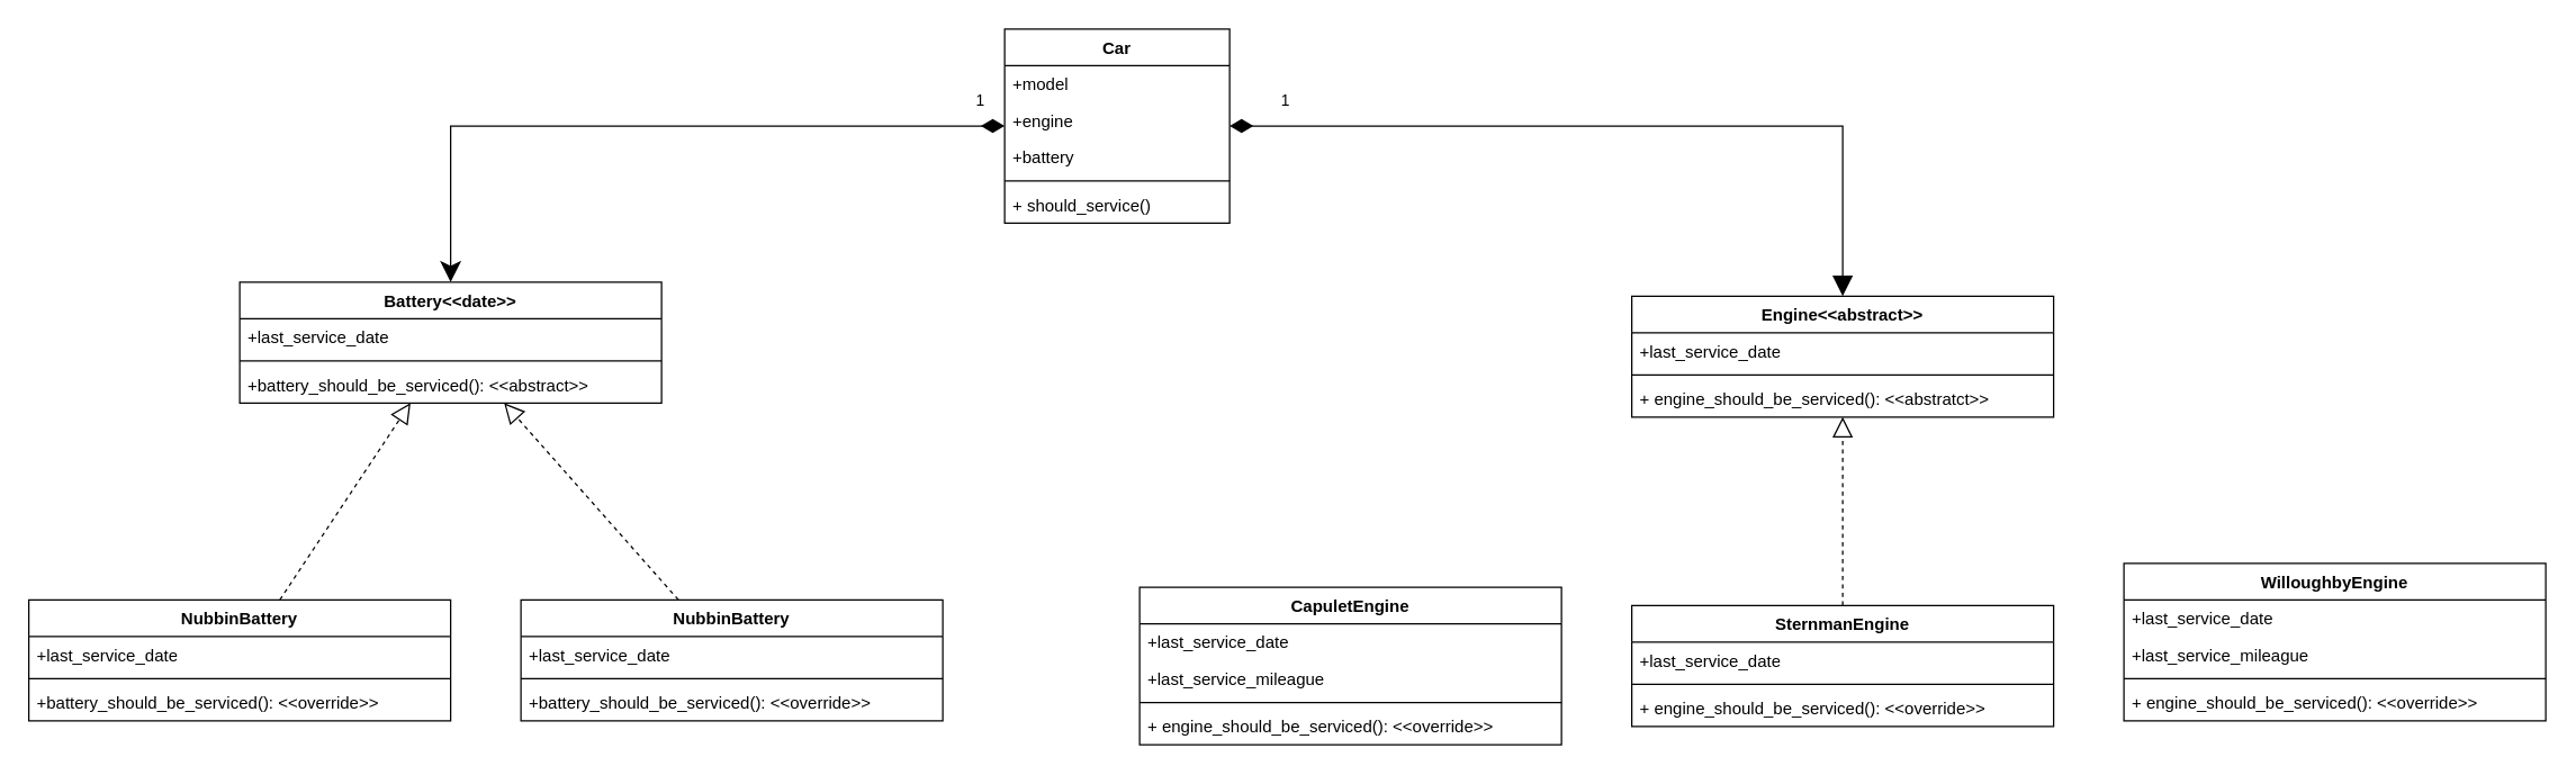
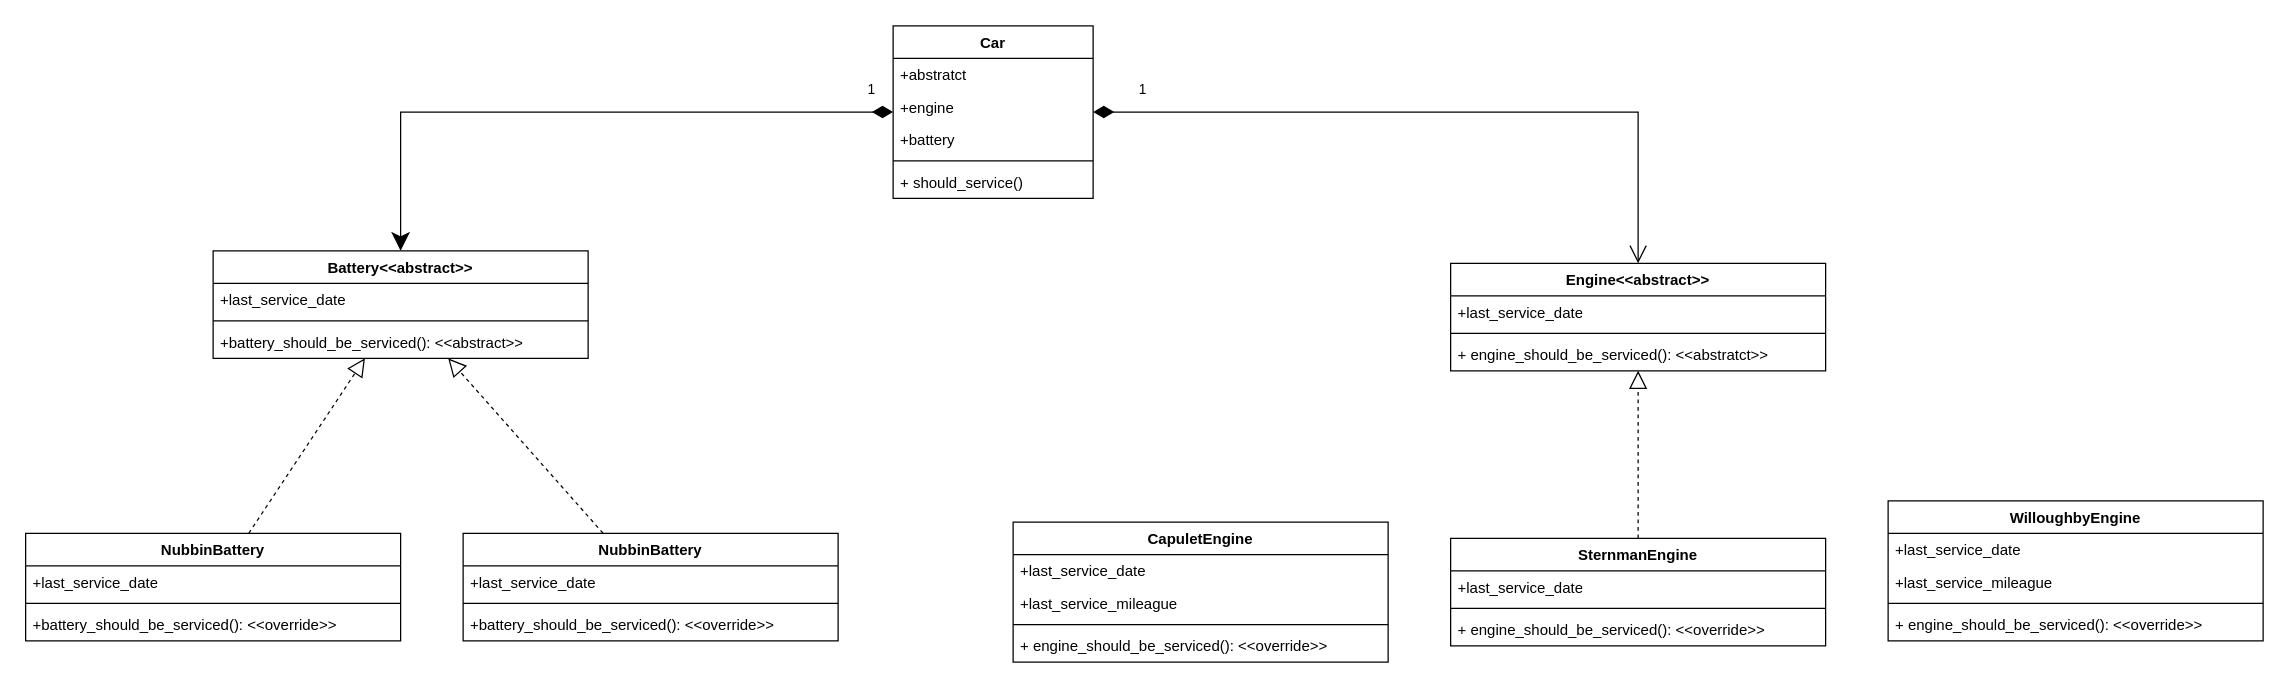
  <mxCell id="0" />
  <mxCell id="1" parent="0" />
  <mxCell id="2" value="Car" style="swimlane;fontStyle=1;align=center;verticalAlign=top;childLayout=stackLayout;horizontal=1;startSize=26;horizontalStack=0;resizeParent=1;resizeParentMax=0;resizeLast=0;collapsible=1;marginBottom=0;whiteSpace=wrap;html=1;" vertex="1" parent="1"><mxGeometry x="714" y="20" width="160" height="138" as="geometry" /></mxCell>
- <mxCell id="3" value="+model" style="text;strokeColor=none;fillColor=none;align=left;verticalAlign=top;spacingLeft=4;spacingRight=4;overflow=hidden;rotatable=0;points=[[0,0.5],[1,0.5]];portConstraint=eastwest;whiteSpace=wrap;html=1;" vertex="1" parent="2"><mxGeometry y="26" width="160" height="26" as="geometry" /></mxCell>
+ <mxCell id="3" value="+abstratct" style="text;strokeColor=none;fillColor=none;align=left;verticalAlign=top;spacingLeft=4;spacingRight=4;overflow=hidden;rotatable=0;points=[[0,0.5],[1,0.5]];portConstraint=eastwest;whiteSpace=wrap;html=1;" vertex="1" parent="2"><mxGeometry y="26" width="160" height="26" as="geometry" /></mxCell>
  <mxCell id="4" value="+engine" style="text;strokeColor=none;fillColor=none;align=left;verticalAlign=top;spacingLeft=4;spacingRight=4;overflow=hidden;rotatable=0;points=[[0,0.5],[1,0.5]];portConstraint=eastwest;whiteSpace=wrap;html=1;" vertex="1" parent="2"><mxGeometry y="52" width="160" height="26" as="geometry" /></mxCell>
  <mxCell id="5" value="+battery" style="text;strokeColor=none;fillColor=none;align=left;verticalAlign=top;spacingLeft=4;spacingRight=4;overflow=hidden;rotatable=0;points=[[0,0.5],[1,0.5]];portConstraint=eastwest;whiteSpace=wrap;html=1;" vertex="1" parent="2"><mxGeometry y="78" width="160" height="26" as="geometry" /></mxCell>
  <mxCell id="6" value="" style="line;strokeWidth=1;fillColor=none;align=left;verticalAlign=middle;spacingTop=-1;spacingLeft=3;spacingRight=3;rotatable=0;labelPosition=right;points=[];portConstraint=eastwest;strokeColor=inherit;" vertex="1" parent="2"><mxGeometry y="104" width="160" height="8" as="geometry" /></mxCell>
  <mxCell id="7" value="+ should_service()" style="text;strokeColor=none;fillColor=none;align=left;verticalAlign=top;spacingLeft=4;spacingRight=4;overflow=hidden;rotatable=0;points=[[0,0.5],[1,0.5]];portConstraint=eastwest;whiteSpace=wrap;html=1;" vertex="1" parent="2"><mxGeometry y="112" width="160" height="26" as="geometry" /></mxCell>
- <mxCell id="8" value="Battery&amp;lt;&amp;lt;date&amp;gt;&amp;gt;" style="swimlane;fontStyle=1;align=center;verticalAlign=top;childLayout=stackLayout;horizontal=1;startSize=26;horizontalStack=0;resizeParent=1;resizeParentMax=0;resizeLast=0;collapsible=1;marginBottom=0;whiteSpace=wrap;html=1;" vertex="1" parent="1"><mxGeometry x="170" y="200" width="300" height="86" as="geometry" /></mxCell>
+ <mxCell id="8" value="Battery&amp;lt;&amp;lt;abstract&amp;gt;&amp;gt;" style="swimlane;fontStyle=1;align=center;verticalAlign=top;childLayout=stackLayout;horizontal=1;startSize=26;horizontalStack=0;resizeParent=1;resizeParentMax=0;resizeLast=0;collapsible=1;marginBottom=0;whiteSpace=wrap;html=1;" vertex="1" parent="1"><mxGeometry x="170" y="200" width="300" height="86" as="geometry" /></mxCell>
  <mxCell id="9" value="+last_service_date" style="text;strokeColor=none;fillColor=none;align=left;verticalAlign=top;spacingLeft=4;spacingRight=4;overflow=hidden;rotatable=0;points=[[0,0.5],[1,0.5]];portConstraint=eastwest;whiteSpace=wrap;html=1;" vertex="1" parent="8"><mxGeometry y="26" width="300" height="26" as="geometry" /></mxCell>
  <mxCell id="10" value="" style="line;strokeWidth=1;fillColor=none;align=left;verticalAlign=middle;spacingTop=-1;spacingLeft=3;spacingRight=3;rotatable=0;labelPosition=right;points=[];portConstraint=eastwest;strokeColor=inherit;" vertex="1" parent="8"><mxGeometry y="52" width="300" height="8" as="geometry" /></mxCell>
  <mxCell id="11" value="+battery_should_be_serviced(): &amp;lt;&amp;lt;abstract&amp;gt;&amp;gt;" style="text;strokeColor=none;fillColor=none;align=left;verticalAlign=top;spacingLeft=4;spacingRight=4;overflow=hidden;rotatable=0;points=[[0,0.5],[1,0.5]];portConstraint=eastwest;whiteSpace=wrap;html=1;" vertex="1" parent="8"><mxGeometry y="60" width="300" height="26" as="geometry" /></mxCell>
  <mxCell id="12" value="Engine&amp;lt;&amp;lt;abstract&amp;gt;&amp;gt;" style="swimlane;fontStyle=1;align=center;verticalAlign=top;childLayout=stackLayout;horizontal=1;startSize=26;horizontalStack=0;resizeParent=1;resizeParentMax=0;resizeLast=0;collapsible=1;marginBottom=0;whiteSpace=wrap;html=1;" vertex="1" parent="1"><mxGeometry x="1160" y="210" width="300" height="86" as="geometry" /></mxCell>
  <mxCell id="13" value="+last_service_date" style="text;strokeColor=none;fillColor=none;align=left;verticalAlign=top;spacingLeft=4;spacingRight=4;overflow=hidden;rotatable=0;points=[[0,0.5],[1,0.5]];portConstraint=eastwest;whiteSpace=wrap;html=1;" vertex="1" parent="12"><mxGeometry y="26" width="300" height="26" as="geometry" /></mxCell>
  <mxCell id="14" value="" style="line;strokeWidth=1;fillColor=none;align=left;verticalAlign=middle;spacingTop=-1;spacingLeft=3;spacingRight=3;rotatable=0;labelPosition=right;points=[];portConstraint=eastwest;strokeColor=inherit;" vertex="1" parent="12"><mxGeometry y="52" width="300" height="8" as="geometry" /></mxCell>
  <mxCell id="15" value="+ engine_should_be_serviced(): &amp;lt;&amp;lt;abstratct&amp;gt;&amp;gt;" style="text;strokeColor=none;fillColor=none;align=left;verticalAlign=top;spacingLeft=4;spacingRight=4;overflow=hidden;rotatable=0;points=[[0,0.5],[1,0.5]];portConstraint=eastwest;whiteSpace=wrap;html=1;" vertex="1" parent="12"><mxGeometry y="60" width="300" height="26" as="geometry" /></mxCell>
- <mxCell id="16" value="1" style="endArrow=block;html=1;endSize=12;startArrow=diamondThin;startSize=14;startFill=1;edgeStyle=orthogonalEdgeStyle;align=left;verticalAlign=bottom;rounded=0;" edge="1" parent="1" source="2" target="12"><mxGeometry x="-0.875" y="9" relative="1" as="geometry"><mxPoint x="710" y="180" as="sourcePoint" /><mxPoint x="870" y="180" as="targetPoint" /><mxPoint as="offset" /></mxGeometry></mxCell>
+ <mxCell id="16" value="1" style="endArrow=open;html=1;endSize=12;startArrow=diamondThin;startSize=14;startFill=1;edgeStyle=orthogonalEdgeStyle;align=left;verticalAlign=bottom;rounded=0;" edge="1" parent="1" source="2" target="12"><mxGeometry x="-0.875" y="9" relative="1" as="geometry"><mxPoint x="710" y="180" as="sourcePoint" /><mxPoint x="870" y="180" as="targetPoint" /><mxPoint as="offset" /></mxGeometry></mxCell>
  <mxCell id="17" value="1" style="endArrow=classic;html=1;endSize=12;startArrow=diamondThin;startSize=14;startFill=1;edgeStyle=orthogonalEdgeStyle;align=left;verticalAlign=bottom;rounded=0;" edge="1" parent="1" source="2" target="8"><mxGeometry x="-0.914" y="-9" relative="1" as="geometry"><mxPoint x="510" y="70" as="sourcePoint" /><mxPoint x="596" y="171" as="targetPoint" /><mxPoint as="offset" /></mxGeometry></mxCell>
  <mxCell id="18" value="WilloughbyEngine" style="swimlane;fontStyle=1;align=center;verticalAlign=top;childLayout=stackLayout;horizontal=1;startSize=26;horizontalStack=0;resizeParent=1;resizeParentMax=0;resizeLast=0;collapsible=1;marginBottom=0;whiteSpace=wrap;html=1;" vertex="1" parent="1"><mxGeometry x="1510" y="400" width="300" height="112" as="geometry" /></mxCell>
  <mxCell id="19" value="+last_service_date" style="text;strokeColor=none;fillColor=none;align=left;verticalAlign=top;spacingLeft=4;spacingRight=4;overflow=hidden;rotatable=0;points=[[0,0.5],[1,0.5]];portConstraint=eastwest;whiteSpace=wrap;html=1;" vertex="1" parent="18"><mxGeometry y="26" width="300" height="26" as="geometry" /></mxCell>
  <mxCell id="20" value="+last_service_mileague" style="text;strokeColor=none;fillColor=none;align=left;verticalAlign=top;spacingLeft=4;spacingRight=4;overflow=hidden;rotatable=0;points=[[0,0.5],[1,0.5]];portConstraint=eastwest;whiteSpace=wrap;html=1;" vertex="1" parent="18"><mxGeometry y="52" width="300" height="26" as="geometry" /></mxCell>
  <mxCell id="21" value="" style="line;strokeWidth=1;fillColor=none;align=left;verticalAlign=middle;spacingTop=-1;spacingLeft=3;spacingRight=3;rotatable=0;labelPosition=right;points=[];portConstraint=eastwest;strokeColor=inherit;" vertex="1" parent="18"><mxGeometry y="78" width="300" height="8" as="geometry" /></mxCell>
  <mxCell id="22" value="+ engine_should_be_serviced(): &amp;lt;&amp;lt;override&amp;gt;&amp;gt;" style="text;strokeColor=none;fillColor=none;align=left;verticalAlign=top;spacingLeft=4;spacingRight=4;overflow=hidden;rotatable=0;points=[[0,0.5],[1,0.5]];portConstraint=eastwest;whiteSpace=wrap;html=1;" vertex="1" parent="18"><mxGeometry y="86" width="300" height="26" as="geometry" /></mxCell>
  <mxCell id="23" value="SternmanEngine" style="swimlane;fontStyle=1;align=center;verticalAlign=top;childLayout=stackLayout;horizontal=1;startSize=26;horizontalStack=0;resizeParent=1;resizeParentMax=0;resizeLast=0;collapsible=1;marginBottom=0;whiteSpace=wrap;html=1;" vertex="1" parent="1"><mxGeometry x="1160" y="430" width="300" height="86" as="geometry" /></mxCell>
  <mxCell id="24" value="+last_service_date" style="text;strokeColor=none;fillColor=none;align=left;verticalAlign=top;spacingLeft=4;spacingRight=4;overflow=hidden;rotatable=0;points=[[0,0.5],[1,0.5]];portConstraint=eastwest;whiteSpace=wrap;html=1;" vertex="1" parent="23"><mxGeometry y="26" width="300" height="26" as="geometry" /></mxCell>
  <mxCell id="25" value="" style="line;strokeWidth=1;fillColor=none;align=left;verticalAlign=middle;spacingTop=-1;spacingLeft=3;spacingRight=3;rotatable=0;labelPosition=right;points=[];portConstraint=eastwest;strokeColor=inherit;" vertex="1" parent="23"><mxGeometry y="52" width="300" height="8" as="geometry" /></mxCell>
  <mxCell id="26" value="+ engine_should_be_serviced(): &amp;lt;&amp;lt;override&amp;gt;&amp;gt;" style="text;strokeColor=none;fillColor=none;align=left;verticalAlign=top;spacingLeft=4;spacingRight=4;overflow=hidden;rotatable=0;points=[[0,0.5],[1,0.5]];portConstraint=eastwest;whiteSpace=wrap;html=1;" vertex="1" parent="23"><mxGeometry y="60" width="300" height="26" as="geometry" /></mxCell>
  <mxCell id="27" value="" style="endArrow=block;dashed=1;endFill=0;endSize=12;html=1;rounded=0;" edge="1" parent="1" source="23" target="12"><mxGeometry width="160" relative="1" as="geometry"><mxPoint x="1439" y="430" as="sourcePoint" /><mxPoint x="1260" y="326" as="targetPoint" /></mxGeometry></mxCell>
  <mxCell id="28" value="CapuletEngine" style="swimlane;fontStyle=1;align=center;verticalAlign=top;childLayout=stackLayout;horizontal=1;startSize=26;horizontalStack=0;resizeParent=1;resizeParentMax=0;resizeLast=0;collapsible=1;marginBottom=0;whiteSpace=wrap;html=1;" vertex="1" parent="1"><mxGeometry x="810" y="417" width="300" height="112" as="geometry" /></mxCell>
  <mxCell id="29" value="+last_service_date" style="text;strokeColor=none;fillColor=none;align=left;verticalAlign=top;spacingLeft=4;spacingRight=4;overflow=hidden;rotatable=0;points=[[0,0.5],[1,0.5]];portConstraint=eastwest;whiteSpace=wrap;html=1;" vertex="1" parent="28"><mxGeometry y="26" width="300" height="26" as="geometry" /></mxCell>
  <mxCell id="30" value="+last_service_mileague" style="text;strokeColor=none;fillColor=none;align=left;verticalAlign=top;spacingLeft=4;spacingRight=4;overflow=hidden;rotatable=0;points=[[0,0.5],[1,0.5]];portConstraint=eastwest;whiteSpace=wrap;html=1;" vertex="1" parent="28"><mxGeometry y="52" width="300" height="26" as="geometry" /></mxCell>
  <mxCell id="31" value="" style="line;strokeWidth=1;fillColor=none;align=left;verticalAlign=middle;spacingTop=-1;spacingLeft=3;spacingRight=3;rotatable=0;labelPosition=right;points=[];portConstraint=eastwest;strokeColor=inherit;" vertex="1" parent="28"><mxGeometry y="78" width="300" height="8" as="geometry" /></mxCell>
  <mxCell id="32" value="+ engine_should_be_serviced(): &amp;lt;&amp;lt;override&amp;gt;&amp;gt;" style="text;strokeColor=none;fillColor=none;align=left;verticalAlign=top;spacingLeft=4;spacingRight=4;overflow=hidden;rotatable=0;points=[[0,0.5],[1,0.5]];portConstraint=eastwest;whiteSpace=wrap;html=1;" vertex="1" parent="28"><mxGeometry y="86" width="300" height="26" as="geometry" /></mxCell>
  <mxCell id="33" value="NubbinBattery" style="swimlane;fontStyle=1;align=center;verticalAlign=top;childLayout=stackLayout;horizontal=1;startSize=26;horizontalStack=0;resizeParent=1;resizeParentMax=0;resizeLast=0;collapsible=1;marginBottom=0;whiteSpace=wrap;html=1;" vertex="1" parent="1"><mxGeometry x="20" y="426" width="300" height="86" as="geometry" /></mxCell>
  <mxCell id="34" value="+last_service_date" style="text;strokeColor=none;fillColor=none;align=left;verticalAlign=top;spacingLeft=4;spacingRight=4;overflow=hidden;rotatable=0;points=[[0,0.5],[1,0.5]];portConstraint=eastwest;whiteSpace=wrap;html=1;" vertex="1" parent="33"><mxGeometry y="26" width="300" height="26" as="geometry" /></mxCell>
  <mxCell id="35" value="" style="line;strokeWidth=1;fillColor=none;align=left;verticalAlign=middle;spacingTop=-1;spacingLeft=3;spacingRight=3;rotatable=0;labelPosition=right;points=[];portConstraint=eastwest;strokeColor=inherit;" vertex="1" parent="33"><mxGeometry y="52" width="300" height="8" as="geometry" /></mxCell>
  <mxCell id="36" value="+battery_should_be_serviced(): &amp;lt;&amp;lt;override&amp;gt;&amp;gt;" style="text;strokeColor=none;fillColor=none;align=left;verticalAlign=top;spacingLeft=4;spacingRight=4;overflow=hidden;rotatable=0;points=[[0,0.5],[1,0.5]];portConstraint=eastwest;whiteSpace=wrap;html=1;" vertex="1" parent="33"><mxGeometry y="60" width="300" height="26" as="geometry" /></mxCell>
  <mxCell id="37" value="" style="endArrow=block;dashed=1;endFill=0;endSize=12;html=1;rounded=0;" edge="1" parent="1" source="33" target="8"><mxGeometry width="160" relative="1" as="geometry"><mxPoint x="220" y="530" as="sourcePoint" /><mxPoint y="530" as="targetPoint" x="380" /></mxGeometry></mxCell>
  <mxCell id="38" value="NubbinBattery" style="swimlane;fontStyle=1;align=center;verticalAlign=top;childLayout=stackLayout;horizontal=1;startSize=26;horizontalStack=0;resizeParent=1;resizeParentMax=0;resizeLast=0;collapsible=1;marginBottom=0;whiteSpace=wrap;html=1;" vertex="1" parent="1"><mxGeometry x="370" y="426" width="300" height="86" as="geometry" /></mxCell>
  <mxCell id="39" value="+last_service_date" style="text;strokeColor=none;fillColor=none;align=left;verticalAlign=top;spacingLeft=4;spacingRight=4;overflow=hidden;rotatable=0;points=[[0,0.5],[1,0.5]];portConstraint=eastwest;whiteSpace=wrap;html=1;" vertex="1" parent="38"><mxGeometry y="26" width="300" height="26" as="geometry" /></mxCell>
  <mxCell id="40" value="" style="line;strokeWidth=1;fillColor=none;align=left;verticalAlign=middle;spacingTop=-1;spacingLeft=3;spacingRight=3;rotatable=0;labelPosition=right;points=[];portConstraint=eastwest;strokeColor=inherit;" vertex="1" parent="38"><mxGeometry y="52" width="300" height="8" as="geometry" /></mxCell>
  <mxCell id="41" value="+battery_should_be_serviced(): &amp;lt;&amp;lt;override&amp;gt;&amp;gt;" style="text;strokeColor=none;fillColor=none;align=left;verticalAlign=top;spacingLeft=4;spacingRight=4;overflow=hidden;rotatable=0;points=[[0,0.5],[1,0.5]];portConstraint=eastwest;whiteSpace=wrap;html=1;" vertex="1" parent="38"><mxGeometry y="60" width="300" height="26" as="geometry" /></mxCell>
  <mxCell id="42" value="" style="endArrow=block;dashed=1;endFill=0;endSize=12;html=1;rounded=0;" edge="1" parent="1" source="38" target="8"><mxGeometry width="160" relative="1" as="geometry"><mxPoint x="209" y="436" as="sourcePoint" /><mxPoint x="301" y="296" as="targetPoint" /></mxGeometry></mxCell>
